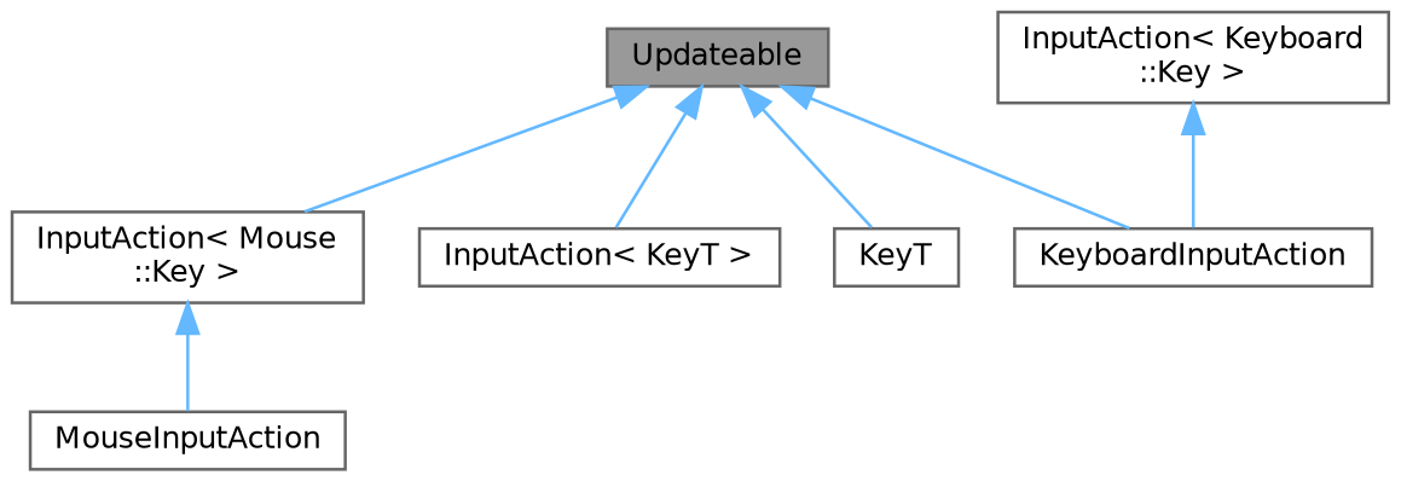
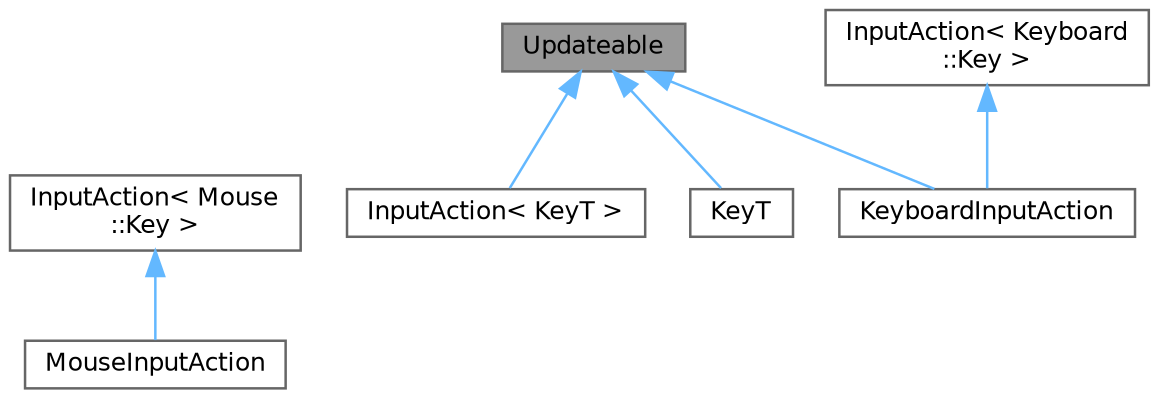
  digraph {
    node [color=gray40 fillcolor=white fontname=Helvetica fontsize=10 shape=box style=filled]
    edge [color=steelblue1 dir=back fontname=Helvetica fontsize=10 labelfontname=Helvetica labelfontsize=10 style=solid]
    n1 [fillcolor=grey60 fontcolor=black height=0.2 label=Updateable width=0.4]
    n2 [height=0.2 label="InputAction\< Mouse\l::Key \>" width=0.4]
    n3 [height=0.2 label="InputAction\< KeyT \>" width=0.4]
    n4 [height=0.2 label=KeyT width=0.4]
    n5 [height=0.2 label=KeyboardInputAction width=0.4]
    n6 [height=0.2 label="InputAction\< Keyboard\l::Key \>" width=0.4]
    n7 [height=0.2 label=MouseInputAction width=0.4]
-   n1 -> n2
    n1 -> n3
    n1 -> n4
    n1 -> n5
    n2 -> n7
    n6 -> n5
  }
